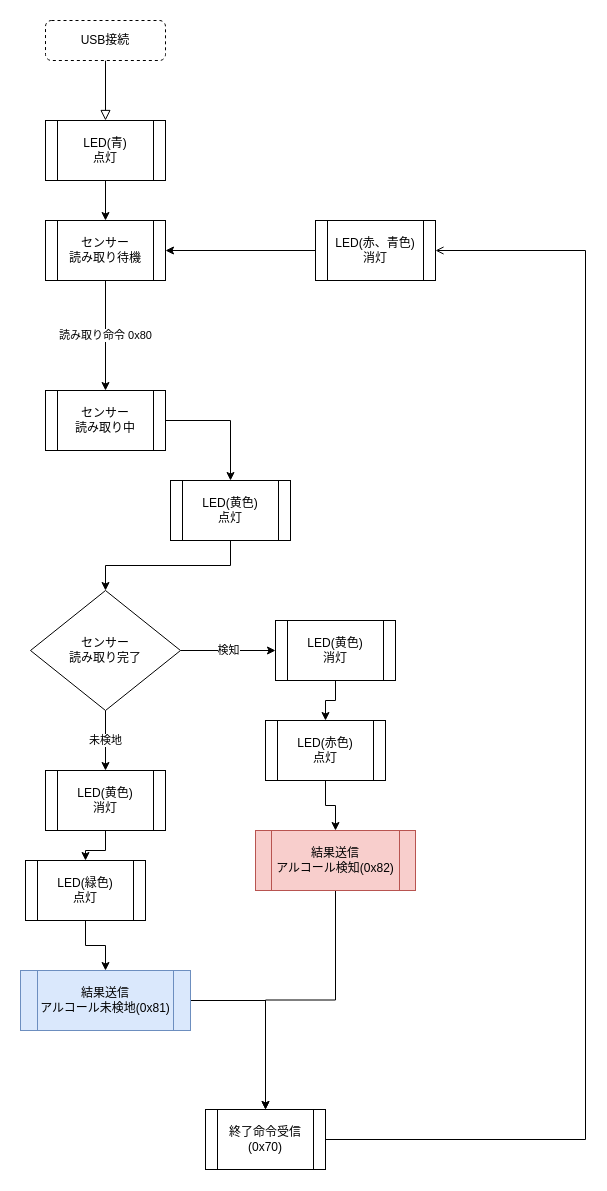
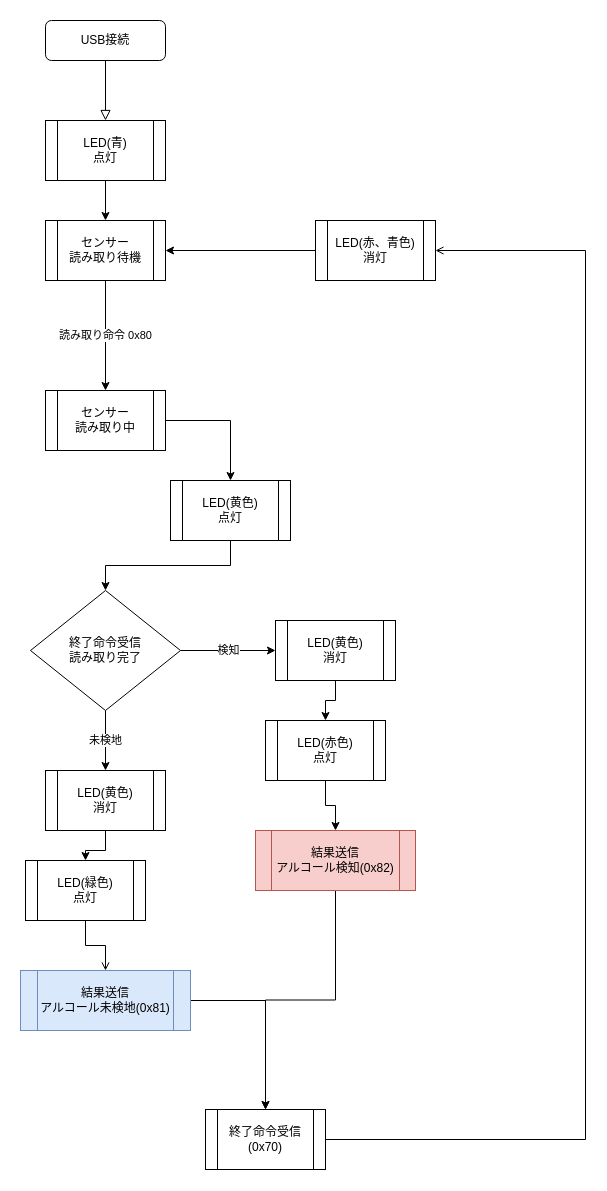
  <mxCell id="0" />
  <mxCell id="1" parent="0" />
  <mxCell id="2" value="" style="rounded=0;html=1;jettySize=auto;orthogonalLoop=1;fontSize=11;endArrow=block;endFill=0;endSize=8;strokeWidth=1;shadow=0;labelBackgroundColor=none;edgeStyle=orthogonalEdgeStyle;entryX=0.5;entryY=0;entryDx=0;entryDy=0;" parent="1" source="3" target="5" edge="1"><mxGeometry relative="1" as="geometry"><mxPoint x="105" y="110" as="targetPoint" /></mxGeometry></mxCell>
- <mxCell id="3" value="USB接続" style="rounded=1;whiteSpace=wrap;html=1;fontSize=12;glass=0;strokeWidth=1;shadow=0;dashed=1;" parent="1" vertex="1"><mxGeometry x="45" y="20" width="120" height="40" as="geometry" /></mxCell>
+ <mxCell id="3" value="USB接続" style="rounded=1;whiteSpace=wrap;html=1;fontSize=12;glass=0;strokeWidth=1;shadow=0;" parent="1" vertex="1"><mxGeometry x="45" y="20" width="120" height="40" as="geometry" /></mxCell>
  <mxCell id="4" style="edgeStyle=orthogonalEdgeStyle;rounded=0;orthogonalLoop=1;jettySize=auto;html=1;entryX=0.5;entryY=0;entryDx=0;entryDy=0;" edge="1" parent="1" source="5" target="7"><mxGeometry relative="1" as="geometry" /></mxCell>
  <mxCell id="5" value="LED(青)&lt;br&gt;点灯" style="shape=process;whiteSpace=wrap;html=1;backgroundOutline=1;" vertex="1" parent="1"><mxGeometry x="45" y="120" width="120" height="60" as="geometry" /></mxCell>
  <mxCell id="6" value="読み取り命令 0x80" style="edgeStyle=orthogonalEdgeStyle;rounded=0;orthogonalLoop=1;jettySize=auto;html=1;entryX=0.5;entryY=0;entryDx=0;entryDy=0;" edge="1" parent="1" source="7" target="9"><mxGeometry relative="1" as="geometry" /></mxCell>
  <mxCell id="7" value="センサー&lt;br&gt;読み取り待機" style="shape=process;whiteSpace=wrap;html=1;backgroundOutline=1;" vertex="1" parent="1"><mxGeometry x="45" y="220" width="120" height="60" as="geometry" /></mxCell>
  <mxCell id="8" style="edgeStyle=orthogonalEdgeStyle;rounded=0;orthogonalLoop=1;jettySize=auto;html=1;" edge="1" parent="1" source="9" target="11"><mxGeometry relative="1" as="geometry" /></mxCell>
  <mxCell id="9" value="センサー&lt;br&gt;読み取り中" style="shape=process;whiteSpace=wrap;html=1;backgroundOutline=1;" vertex="1" parent="1"><mxGeometry x="45" y="390" width="120" height="60" as="geometry" /></mxCell>
  <mxCell id="10" style="edgeStyle=orthogonalEdgeStyle;rounded=0;orthogonalLoop=1;jettySize=auto;html=1;entryX=0.5;entryY=0;entryDx=0;entryDy=0;" edge="1" parent="1" source="11" target="14"><mxGeometry relative="1" as="geometry" /></mxCell>
  <mxCell id="11" value="LED(黄色)&lt;br&gt;点灯" style="shape=process;whiteSpace=wrap;html=1;backgroundOutline=1;" vertex="1" parent="1"><mxGeometry x="170" y="480" width="120" height="60" as="geometry" /></mxCell>
  <mxCell id="12" value="検知" style="edgeStyle=orthogonalEdgeStyle;rounded=0;orthogonalLoop=1;jettySize=auto;html=1;entryX=0;entryY=0.5;entryDx=0;entryDy=0;" edge="1" parent="1" source="14" target="16"><mxGeometry relative="1" as="geometry" /></mxCell>
  <mxCell id="13" value="未検地" style="edgeStyle=orthogonalEdgeStyle;rounded=0;orthogonalLoop=1;jettySize=auto;html=1;" edge="1" parent="1" source="14" target="22"><mxGeometry relative="1" as="geometry" /></mxCell>
- <mxCell id="14" value="センサー&lt;br&gt;読み取り完了" style="rhombus;whiteSpace=wrap;html=1;" vertex="1" parent="1"><mxGeometry x="30" y="590" width="150" height="120" as="geometry" /></mxCell>
+ <mxCell id="14" value="終了命令受信&lt;br&gt;読み取り完了" style="rhombus;whiteSpace=wrap;html=1;" vertex="1" parent="1"><mxGeometry x="30" y="590" width="150" height="120" as="geometry" /></mxCell>
  <mxCell id="15" style="edgeStyle=orthogonalEdgeStyle;rounded=0;orthogonalLoop=1;jettySize=auto;html=1;" edge="1" parent="1" source="16" target="18"><mxGeometry relative="1" as="geometry" /></mxCell>
  <mxCell id="16" value="LED(黄色)&lt;br&gt;消灯" style="shape=process;whiteSpace=wrap;html=1;backgroundOutline=1;" vertex="1" parent="1"><mxGeometry x="275" y="620" width="120" height="60" as="geometry" /></mxCell>
  <mxCell id="17" style="edgeStyle=orthogonalEdgeStyle;rounded=0;orthogonalLoop=1;jettySize=auto;html=1;" edge="1" parent="1" source="18" target="20"><mxGeometry relative="1" as="geometry" /></mxCell>
  <mxCell id="18" value="LED(赤色)&lt;br&gt;点灯" style="shape=process;whiteSpace=wrap;html=1;backgroundOutline=1;" vertex="1" parent="1"><mxGeometry x="265" y="720" width="120" height="60" as="geometry" /></mxCell>
  <mxCell id="19" style="edgeStyle=orthogonalEdgeStyle;rounded=0;orthogonalLoop=1;jettySize=auto;html=1;entryX=0.5;entryY=0;entryDx=0;entryDy=0;" edge="1" parent="1" source="20" target="28"><mxGeometry relative="1" as="geometry" /></mxCell>
  <mxCell id="20" value="結果送信&lt;br&gt;アルコール検知(0x82)" style="shape=process;whiteSpace=wrap;html=1;backgroundOutline=1;fillColor=#f8cecc;strokeColor=#b85450;" vertex="1" parent="1"><mxGeometry x="255" y="830" width="160" height="60" as="geometry" /></mxCell>
  <mxCell id="21" style="edgeStyle=orthogonalEdgeStyle;rounded=0;orthogonalLoop=1;jettySize=auto;html=1;" edge="1" parent="1" source="22" target="24"><mxGeometry relative="1" as="geometry" /></mxCell>
  <mxCell id="22" value="LED(黄色)&lt;br&gt;消灯" style="shape=process;whiteSpace=wrap;html=1;backgroundOutline=1;" vertex="1" parent="1"><mxGeometry x="45" y="770" width="120" height="60" as="geometry" /></mxCell>
- <mxCell id="23" style="edgeStyle=orthogonalEdgeStyle;rounded=0;orthogonalLoop=1;jettySize=auto;html=1;entryX=0.5;entryY=0;entryDx=0;entryDy=0;" edge="1" parent="1" source="24" target="26"><mxGeometry relative="1" as="geometry" /></mxCell>
+ <mxCell id="23" style="edgeStyle=orthogonalEdgeStyle;rounded=0;orthogonalLoop=1;jettySize=auto;html=1;entryX=0.5;entryY=0;entryDx=0;entryDy=0;endArrow=open;" edge="1" parent="1" source="24" target="26"><mxGeometry relative="1" as="geometry" /></mxCell>
  <mxCell id="24" value="LED(緑色)&lt;br&gt;点灯" style="shape=process;whiteSpace=wrap;html=1;backgroundOutline=1;" vertex="1" parent="1"><mxGeometry x="25" y="860" width="120" height="60" as="geometry" /></mxCell>
  <mxCell id="25" style="edgeStyle=orthogonalEdgeStyle;rounded=0;orthogonalLoop=1;jettySize=auto;html=1;entryX=0.5;entryY=0;entryDx=0;entryDy=0;" edge="1" parent="1" source="26" target="28"><mxGeometry relative="1" as="geometry" /></mxCell>
  <mxCell id="26" value="結果送信&lt;br&gt;アルコール未検地(0x81)" style="shape=process;whiteSpace=wrap;html=1;backgroundOutline=1;fillColor=#dae8fc;strokeColor=#6c8ebf;" vertex="1" parent="1"><mxGeometry x="20" y="970" width="170" height="60" as="geometry" /></mxCell>
  <mxCell id="27" style="edgeStyle=orthogonalEdgeStyle;rounded=0;orthogonalLoop=1;jettySize=auto;html=1;entryX=1;entryY=0.5;entryDx=0;entryDy=0;endArrow=open;" edge="1" parent="1" source="28" target="30"><mxGeometry relative="1" as="geometry"><Array as="points"><mxPoint x="585" y="1139" /><mxPoint x="585" y="250" /></Array></mxGeometry></mxCell>
  <mxCell id="28" value="終了命令受信&lt;br&gt;(0x70)" style="shape=process;whiteSpace=wrap;html=1;backgroundOutline=1;" vertex="1" parent="1"><mxGeometry x="205" y="1109" width="120" height="60" as="geometry" /></mxCell>
  <mxCell id="29" style="edgeStyle=orthogonalEdgeStyle;rounded=0;orthogonalLoop=1;jettySize=auto;html=1;" edge="1" parent="1" source="30" target="7"><mxGeometry relative="1" as="geometry" /></mxCell>
  <mxCell id="30" value="LED(赤、青色)&lt;br&gt;消灯" style="shape=process;whiteSpace=wrap;html=1;backgroundOutline=1;" vertex="1" parent="1"><mxGeometry x="315" y="220" width="120" height="60" as="geometry" /></mxCell>
